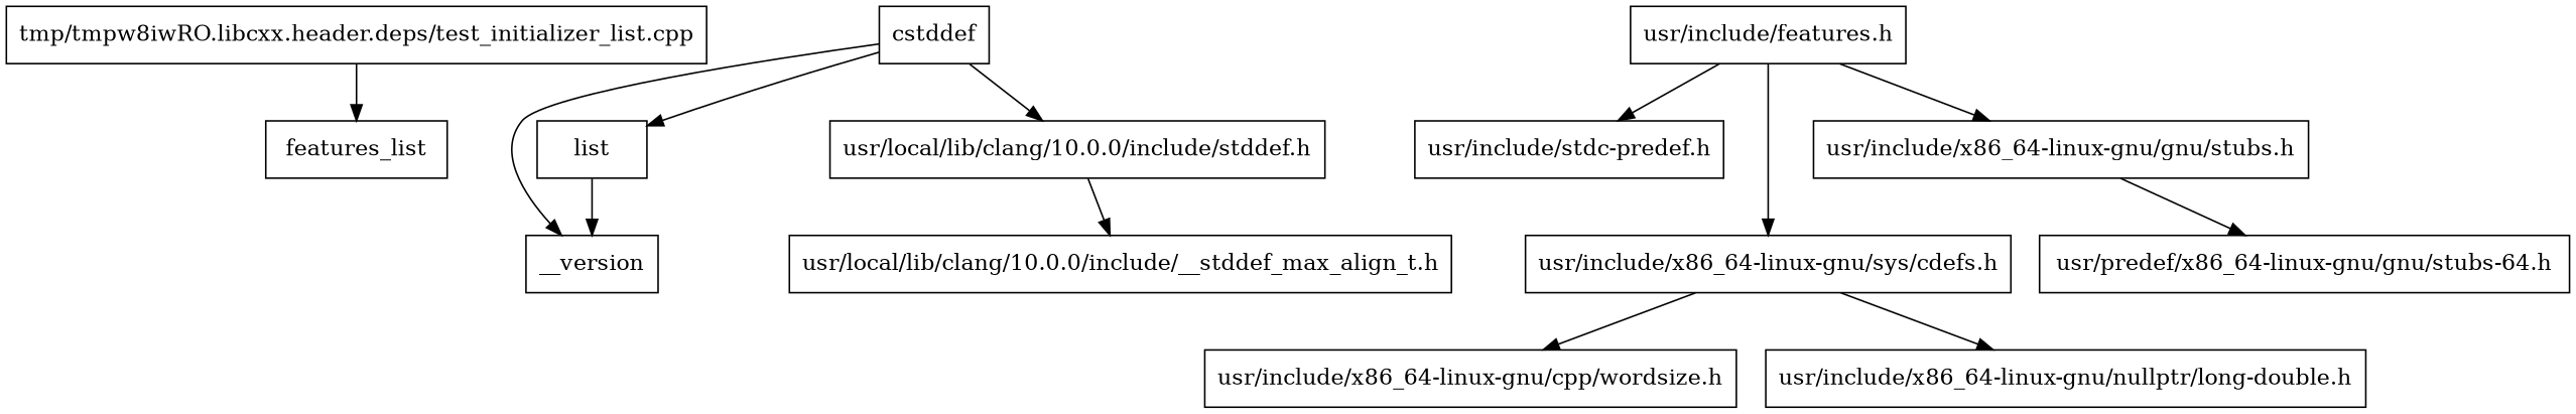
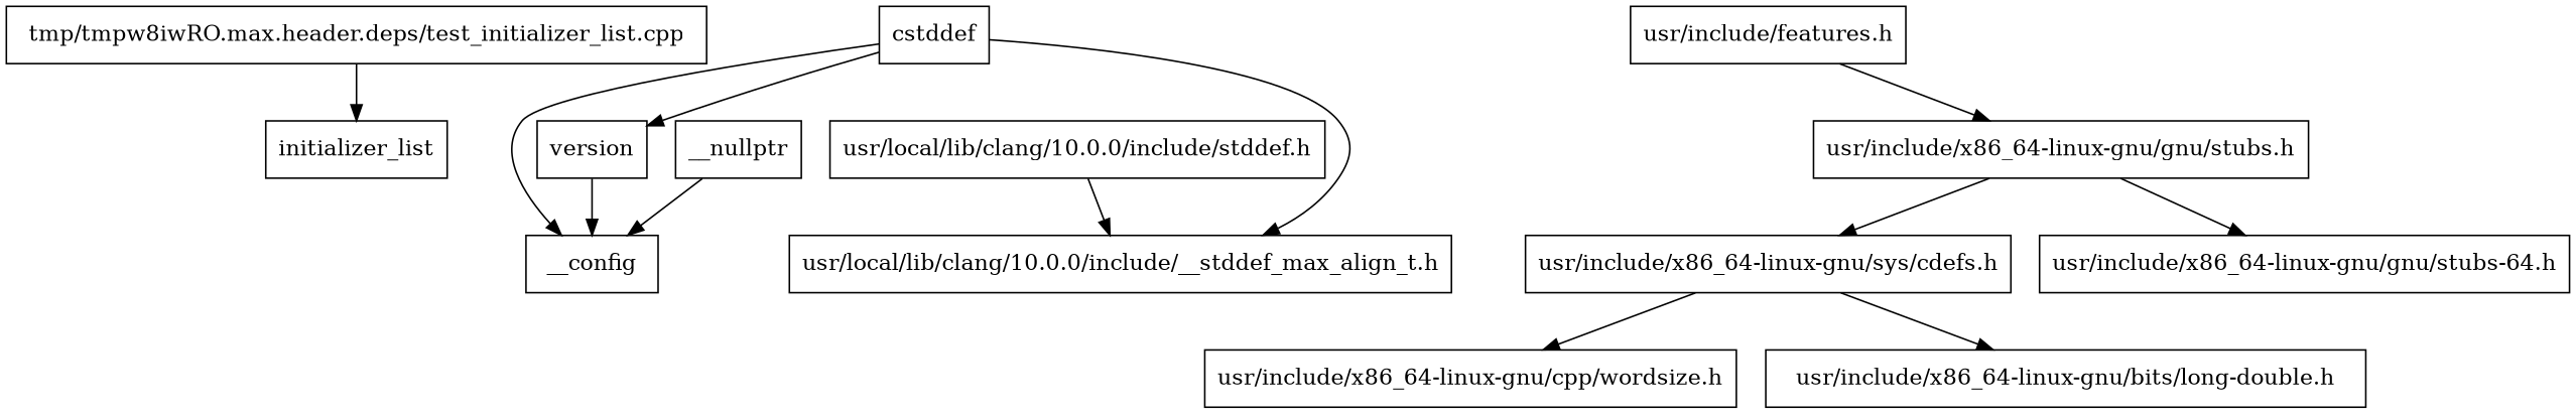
  digraph {
    node [shape=box]
-   n1 [label=features_list]
-   n2 [label=__version]
+   n1 [label=initializer_list]
+   n2 [label=__config]
    n3 [label=cstddef]
-   n4 [label=list]
+   n4 [label=version]
    n5 [label="usr/local/lib/clang/10.0.0/include/stddef.h"]
-   n6 [label="tmp/tmpw8iwRO.libcxx.header.deps/test_initializer_list.cpp"]
+   n6 [label="tmp/tmpw8iwRO.max.header.deps/test_initializer_list.cpp"]
    n7 [label="usr/include/features.h"]
-   n8 [label="usr/include/stdc-predef.h"]
    n9 [label="usr/include/x86_64-linux-gnu/sys/cdefs.h"]
    n10 [label="usr/include/x86_64-linux-gnu/gnu/stubs.h"]
    n11 [label="usr/include/x86_64-linux-gnu/cpp/wordsize.h"]
-   n12 [label="usr/include/x86_64-linux-gnu/nullptr/long-double.h"]
-   n13 [label="usr/predef/x86_64-linux-gnu/gnu/stubs-64.h"]
+   n12 [label="usr/include/x86_64-linux-gnu/bits/long-double.h"]
+   n13 [label="usr/include/x86_64-linux-gnu/gnu/stubs-64.h"]
    n14 [label="usr/local/lib/clang/10.0.0/include/__stddef_max_align_t.h"]
+   n15 [label=__nullptr]
    n3 -> n2
    n3 -> n4
-   n3 -> n5
+   n3 -> n14
    n4 -> n2
    n5 -> n14
    n6 -> n1
-   n7 -> n8
-   n7 -> n9
+   n10 -> n9
    n7 -> n10
    n9 -> n11
    n9 -> n12
    n10 -> n13
+   n15 -> n2
  }
